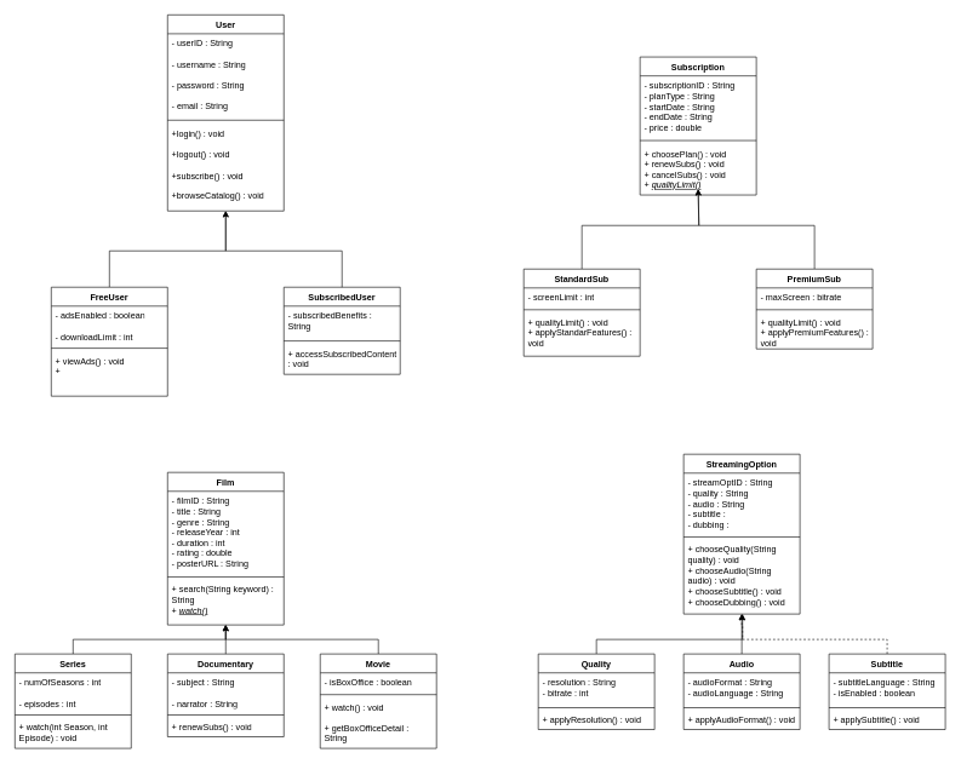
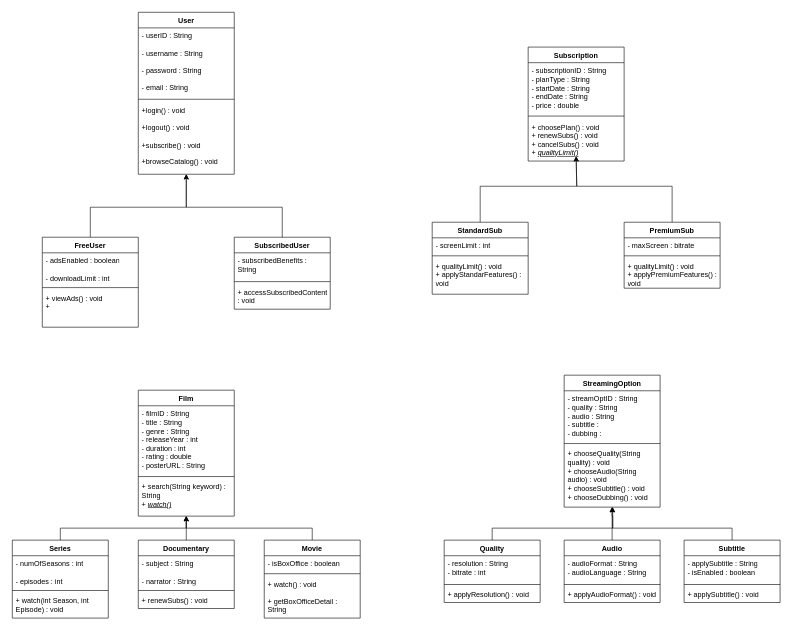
  <mxCell id="0" />
  <mxCell id="1" parent="0" />
  <mxCell id="2" value="Subscription" style="swimlane;fontStyle=1;align=center;verticalAlign=top;childLayout=stackLayout;horizontal=1;startSize=26;horizontalStack=0;resizeParent=1;resizeParentMax=0;resizeLast=0;collapsible=1;marginBottom=0;whiteSpace=wrap;html=1;" parent="1" vertex="1"><mxGeometry x="880" y="78" width="160" height="190" as="geometry" /></mxCell>
  <mxCell id="3" value="- subscriptionID : String&lt;div&gt;- planType : String&lt;/div&gt;&lt;div&gt;- startDate : String&lt;/div&gt;&lt;div&gt;- endDate : String&lt;/div&gt;&lt;div&gt;- price : double&lt;/div&gt;" style="text;strokeColor=none;fillColor=none;align=left;verticalAlign=top;spacingLeft=4;spacingRight=4;overflow=hidden;rotatable=0;points=[[0,0.5],[1,0.5]];portConstraint=eastwest;whiteSpace=wrap;html=1;" parent="2" vertex="1"><mxGeometry y="26" width="160" height="84" as="geometry" /></mxCell>
  <mxCell id="4" value="" style="line;strokeWidth=1;fillColor=none;align=left;verticalAlign=middle;spacingTop=-1;spacingLeft=3;spacingRight=3;rotatable=0;labelPosition=right;points=[];portConstraint=eastwest;strokeColor=inherit;" parent="2" vertex="1"><mxGeometry y="110" width="160" height="10" as="geometry" /></mxCell>
  <mxCell id="5" value="+ choosePlan() : void&lt;div&gt;+ renewSubs() : void&lt;/div&gt;&lt;div&gt;+ cancelSubs() : void&lt;/div&gt;&lt;div&gt;+ &lt;i style=&quot;&quot;&gt;&lt;u&gt;qualityLimit()&lt;/u&gt;&lt;/i&gt;&lt;/div&gt;" style="text;strokeColor=none;fillColor=none;align=left;verticalAlign=top;spacingLeft=4;spacingRight=4;overflow=hidden;rotatable=0;points=[[0,0.5],[1,0.5]];portConstraint=eastwest;whiteSpace=wrap;html=1;" parent="2" vertex="1"><mxGeometry y="120" width="160" height="70" as="geometry" /></mxCell>
  <mxCell id="6" value="Film" style="swimlane;fontStyle=1;align=center;verticalAlign=top;childLayout=stackLayout;horizontal=1;startSize=26;horizontalStack=0;resizeParent=1;resizeParentMax=0;resizeLast=0;collapsible=1;marginBottom=0;whiteSpace=wrap;html=1;" parent="1" vertex="1"><mxGeometry x="230" y="650" width="160" height="210" as="geometry" /></mxCell>
  <mxCell id="7" value="- filmID : String&lt;div&gt;- title : String&lt;/div&gt;&lt;div&gt;- genre : String&lt;/div&gt;&lt;div&gt;- releaseYear : int&lt;/div&gt;&lt;div&gt;- duration : int&lt;/div&gt;&lt;div&gt;- rating : double&lt;/div&gt;&lt;div&gt;- posterURL : String&lt;/div&gt;" style="text;strokeColor=none;fillColor=none;align=left;verticalAlign=top;spacingLeft=4;spacingRight=4;overflow=hidden;rotatable=0;points=[[0,0.5],[1,0.5]];portConstraint=eastwest;whiteSpace=wrap;html=1;" parent="6" vertex="1"><mxGeometry y="26" width="160" height="114" as="geometry" /></mxCell>
  <mxCell id="8" value="" style="line;strokeWidth=1;fillColor=none;align=left;verticalAlign=middle;spacingTop=-1;spacingLeft=3;spacingRight=3;rotatable=0;labelPosition=right;points=[];portConstraint=eastwest;strokeColor=inherit;" parent="6" vertex="1"><mxGeometry y="140" width="160" height="8" as="geometry" /></mxCell>
  <mxCell id="9" value="+ search(String keyword) : String&lt;div&gt;+ &lt;i&gt;&lt;u&gt;watch()&lt;/u&gt;&lt;/i&gt;&lt;/div&gt;" style="text;strokeColor=none;fillColor=none;align=left;verticalAlign=top;spacingLeft=4;spacingRight=4;overflow=hidden;rotatable=0;points=[[0,0.5],[1,0.5]];portConstraint=eastwest;whiteSpace=wrap;html=1;" parent="6" vertex="1"><mxGeometry y="148" width="160" height="62" as="geometry" /></mxCell>
  <mxCell id="10" value="StreamingOption" style="swimlane;fontStyle=1;align=center;verticalAlign=top;childLayout=stackLayout;horizontal=1;startSize=26;horizontalStack=0;resizeParent=1;resizeParentMax=0;resizeLast=0;collapsible=1;marginBottom=0;whiteSpace=wrap;html=1;" parent="1" vertex="1"><mxGeometry x="940" y="625" width="160" height="220" as="geometry" /></mxCell>
  <mxCell id="11" value="- streamOptID : String&lt;br&gt;- quality : String&lt;br&gt;- audio : String&lt;br&gt;- subtitle :&lt;div&gt;- dubbing :&lt;/div&gt;" style="text;strokeColor=none;fillColor=none;align=left;verticalAlign=top;spacingLeft=4;spacingRight=4;overflow=hidden;rotatable=0;points=[[0,0.5],[1,0.5]];portConstraint=eastwest;whiteSpace=wrap;html=1;" parent="10" vertex="1"><mxGeometry y="26" width="160" height="84" as="geometry" /></mxCell>
  <mxCell id="12" value="" style="line;strokeWidth=1;fillColor=none;align=left;verticalAlign=middle;spacingTop=-1;spacingLeft=3;spacingRight=3;rotatable=0;labelPosition=right;points=[];portConstraint=eastwest;strokeColor=inherit;" parent="10" vertex="1"><mxGeometry y="110" width="160" height="8" as="geometry" /></mxCell>
  <mxCell id="13" value="+ chooseQuality(String quality) : void&lt;br&gt;+ chooseAudio(String audio) : void&lt;br&gt;+ chooseSubtitle() : void&lt;br&gt;+ chooseDubbing() : void" style="text;strokeColor=none;fillColor=none;align=left;verticalAlign=top;spacingLeft=4;spacingRight=4;overflow=hidden;rotatable=0;points=[[0,0.5],[1,0.5]];portConstraint=eastwest;whiteSpace=wrap;html=1;" parent="10" vertex="1"><mxGeometry y="118" width="160" height="102" as="geometry" /></mxCell>
  <mxCell id="14" style="edgeStyle=orthogonalEdgeStyle;rounded=0;orthogonalLoop=1;jettySize=auto;html=1;" parent="1" source="15" target="67" edge="1"><mxGeometry relative="1" as="geometry"><Array as="points"><mxPoint x="150" y="345" /><mxPoint x="310" y="345" /></Array><mxPoint x="310" y="260" as="targetPoint" /></mxGeometry></mxCell>
  <mxCell id="15" value="FreeUser" style="swimlane;fontStyle=1;align=center;verticalAlign=top;childLayout=stackLayout;horizontal=1;startSize=26;horizontalStack=0;resizeParent=1;resizeParentMax=0;resizeLast=0;collapsible=1;marginBottom=0;whiteSpace=wrap;html=1;" parent="1" vertex="1"><mxGeometry x="70" y="395" width="160" height="150" as="geometry" /></mxCell>
  <mxCell id="16" value="- adsEnabled : boolean&lt;div&gt;&lt;br&gt;&lt;/div&gt;&lt;div&gt;- downloadLimit : int&lt;/div&gt;" style="text;strokeColor=none;fillColor=none;align=left;verticalAlign=top;spacingLeft=4;spacingRight=4;overflow=hidden;rotatable=0;points=[[0,0.5],[1,0.5]];portConstraint=eastwest;whiteSpace=wrap;html=1;" parent="15" vertex="1"><mxGeometry y="26" width="160" height="54" as="geometry" /></mxCell>
  <mxCell id="17" value="" style="line;strokeWidth=1;fillColor=none;align=left;verticalAlign=middle;spacingTop=-1;spacingLeft=3;spacingRight=3;rotatable=0;labelPosition=right;points=[];portConstraint=eastwest;strokeColor=inherit;" parent="15" vertex="1"><mxGeometry y="80" width="160" height="8" as="geometry" /></mxCell>
  <mxCell id="18" value="+ viewAds() : void&lt;div&gt;+&amp;nbsp;&lt;/div&gt;" style="text;strokeColor=none;fillColor=none;align=left;verticalAlign=top;spacingLeft=4;spacingRight=4;overflow=hidden;rotatable=0;points=[[0,0.5],[1,0.5]];portConstraint=eastwest;whiteSpace=wrap;html=1;" parent="15" vertex="1"><mxGeometry y="88" width="160" height="62" as="geometry" /></mxCell>
  <mxCell id="19" value="SubscribedUser" style="swimlane;fontStyle=1;align=center;verticalAlign=top;childLayout=stackLayout;horizontal=1;startSize=26;horizontalStack=0;resizeParent=1;resizeParentMax=0;resizeLast=0;collapsible=1;marginBottom=0;whiteSpace=wrap;html=1;" parent="1" vertex="1"><mxGeometry x="390" y="395" width="160" height="120" as="geometry" /></mxCell>
  <mxCell id="20" value="- subscribedBenefits : String&lt;div&gt;&lt;br&gt;&lt;/div&gt;" style="text;strokeColor=none;fillColor=none;align=left;verticalAlign=top;spacingLeft=4;spacingRight=4;overflow=hidden;rotatable=0;points=[[0,0.5],[1,0.5]];portConstraint=eastwest;whiteSpace=wrap;html=1;" parent="19" vertex="1"><mxGeometry y="26" width="160" height="44" as="geometry" /></mxCell>
  <mxCell id="21" value="" style="line;strokeWidth=1;fillColor=none;align=left;verticalAlign=middle;spacingTop=-1;spacingLeft=3;spacingRight=3;rotatable=0;labelPosition=right;points=[];portConstraint=eastwest;strokeColor=inherit;" parent="19" vertex="1"><mxGeometry y="70" width="160" height="8" as="geometry" /></mxCell>
  <mxCell id="22" value="+ accessSubscribedContent : void" style="text;strokeColor=none;fillColor=none;align=left;verticalAlign=top;spacingLeft=4;spacingRight=4;overflow=hidden;rotatable=0;points=[[0,0.5],[1,0.5]];portConstraint=eastwest;whiteSpace=wrap;html=1;" parent="19" vertex="1"><mxGeometry y="78" width="160" height="42" as="geometry" /></mxCell>
  <mxCell id="23" style="edgeStyle=orthogonalEdgeStyle;rounded=0;orthogonalLoop=1;jettySize=auto;html=1;" parent="1" source="19" edge="1"><mxGeometry relative="1" as="geometry"><Array as="points"><mxPoint x="470" y="345" /><mxPoint x="310" y="345" /></Array><mxPoint x="310" y="290" as="targetPoint" /></mxGeometry></mxCell>
  <mxCell id="24" style="edgeStyle=orthogonalEdgeStyle;rounded=0;orthogonalLoop=1;jettySize=auto;html=1;" parent="1" source="25" edge="1"><mxGeometry relative="1" as="geometry"><mxPoint x="960" y="260" as="targetPoint" /><Array as="points"><mxPoint x="1120" y="310" /><mxPoint x="961" y="310" /><mxPoint x="961" y="260" /></Array></mxGeometry></mxCell>
  <mxCell id="25" value="PremiumSub" style="swimlane;fontStyle=1;align=center;verticalAlign=top;childLayout=stackLayout;horizontal=1;startSize=26;horizontalStack=0;resizeParent=1;resizeParentMax=0;resizeLast=0;collapsible=1;marginBottom=0;whiteSpace=wrap;html=1;" parent="1" vertex="1"><mxGeometry x="1040" y="370" width="160" height="110" as="geometry" /></mxCell>
  <mxCell id="26" value="- maxScreen : bitrate" style="text;strokeColor=none;fillColor=none;align=left;verticalAlign=top;spacingLeft=4;spacingRight=4;overflow=hidden;rotatable=0;points=[[0,0.5],[1,0.5]];portConstraint=eastwest;whiteSpace=wrap;html=1;" parent="25" vertex="1"><mxGeometry y="26" width="160" height="26" as="geometry" /></mxCell>
  <mxCell id="27" value="" style="line;strokeWidth=1;fillColor=none;align=left;verticalAlign=middle;spacingTop=-1;spacingLeft=3;spacingRight=3;rotatable=0;labelPosition=right;points=[];portConstraint=eastwest;strokeColor=inherit;" parent="25" vertex="1"><mxGeometry y="52" width="160" height="8" as="geometry" /></mxCell>
  <mxCell id="28" value="+ qualityLimit() : void&lt;div&gt;+ applyPremiumFeatures() : void&lt;/div&gt;" style="text;strokeColor=none;fillColor=none;align=left;verticalAlign=top;spacingLeft=4;spacingRight=4;overflow=hidden;rotatable=0;points=[[0,0.5],[1,0.5]];portConstraint=eastwest;whiteSpace=wrap;html=1;" parent="25" vertex="1"><mxGeometry y="60" width="160" height="50" as="geometry" /></mxCell>
  <mxCell id="29" style="edgeStyle=orthogonalEdgeStyle;rounded=0;orthogonalLoop=1;jettySize=auto;html=1;" parent="1" source="30" edge="1"><mxGeometry relative="1" as="geometry"><mxPoint x="960" y="260" as="targetPoint" /><Array as="points"><mxPoint x="800" y="310" /><mxPoint x="961" y="310" /><mxPoint x="961" y="260" /></Array></mxGeometry></mxCell>
  <mxCell id="30" value="StandardSub" style="swimlane;fontStyle=1;align=center;verticalAlign=top;childLayout=stackLayout;horizontal=1;startSize=26;horizontalStack=0;resizeParent=1;resizeParentMax=0;resizeLast=0;collapsible=1;marginBottom=0;whiteSpace=wrap;html=1;" parent="1" vertex="1"><mxGeometry x="720" y="370" width="160" height="120" as="geometry" /></mxCell>
  <mxCell id="31" value="- screenLimit : int" style="text;strokeColor=none;fillColor=none;align=left;verticalAlign=top;spacingLeft=4;spacingRight=4;overflow=hidden;rotatable=0;points=[[0,0.5],[1,0.5]];portConstraint=eastwest;whiteSpace=wrap;html=1;" parent="30" vertex="1"><mxGeometry y="26" width="160" height="26" as="geometry" /></mxCell>
  <mxCell id="32" value="" style="line;strokeWidth=1;fillColor=none;align=left;verticalAlign=middle;spacingTop=-1;spacingLeft=3;spacingRight=3;rotatable=0;labelPosition=right;points=[];portConstraint=eastwest;strokeColor=inherit;" parent="30" vertex="1"><mxGeometry y="52" width="160" height="8" as="geometry" /></mxCell>
  <mxCell id="33" value="+ qualityLimit() : void&lt;div&gt;+ applyStandarFeatures() : void&lt;/div&gt;" style="text;strokeColor=none;fillColor=none;align=left;verticalAlign=top;spacingLeft=4;spacingRight=4;overflow=hidden;rotatable=0;points=[[0,0.5],[1,0.5]];portConstraint=eastwest;whiteSpace=wrap;html=1;" parent="30" vertex="1"><mxGeometry y="60" width="160" height="60" as="geometry" /></mxCell>
  <mxCell id="34" style="edgeStyle=orthogonalEdgeStyle;rounded=0;orthogonalLoop=1;jettySize=auto;html=1;" parent="1" source="35" edge="1"><mxGeometry relative="1" as="geometry"><mxPoint x="310" y="860" as="targetPoint" /><Array as="points"><mxPoint x="100" y="880" /><mxPoint x="310" y="880" /></Array></mxGeometry></mxCell>
  <mxCell id="35" value="Series" style="swimlane;fontStyle=1;align=center;verticalAlign=top;childLayout=stackLayout;horizontal=1;startSize=26;horizontalStack=0;resizeParent=1;resizeParentMax=0;resizeLast=0;collapsible=1;marginBottom=0;whiteSpace=wrap;html=1;" parent="1" vertex="1"><mxGeometry x="20" y="900" width="160" height="130" as="geometry" /></mxCell>
  <mxCell id="36" value="- numOfSeasons : int&lt;div&gt;&lt;br&gt;&lt;div&gt;- episodes : int&lt;/div&gt;&lt;/div&gt;" style="text;strokeColor=none;fillColor=none;align=left;verticalAlign=top;spacingLeft=4;spacingRight=4;overflow=hidden;rotatable=0;points=[[0,0.5],[1,0.5]];portConstraint=eastwest;whiteSpace=wrap;html=1;" parent="35" vertex="1"><mxGeometry y="26" width="160" height="54" as="geometry" /></mxCell>
  <mxCell id="37" value="" style="line;strokeWidth=1;fillColor=none;align=left;verticalAlign=middle;spacingTop=-1;spacingLeft=3;spacingRight=3;rotatable=0;labelPosition=right;points=[];portConstraint=eastwest;strokeColor=inherit;" parent="35" vertex="1"><mxGeometry y="80" width="160" height="8" as="geometry" /></mxCell>
  <mxCell id="38" value="+ watch(int Season, int Episode) : void" style="text;strokeColor=none;fillColor=none;align=left;verticalAlign=top;spacingLeft=4;spacingRight=4;overflow=hidden;rotatable=0;points=[[0,0.5],[1,0.5]];portConstraint=eastwest;whiteSpace=wrap;html=1;" parent="35" vertex="1"><mxGeometry y="88" width="160" height="42" as="geometry" /></mxCell>
  <mxCell id="39" value="Documentary" style="swimlane;fontStyle=1;align=center;verticalAlign=top;childLayout=stackLayout;horizontal=1;startSize=26;horizontalStack=0;resizeParent=1;resizeParentMax=0;resizeLast=0;collapsible=1;marginBottom=0;whiteSpace=wrap;html=1;" parent="1" vertex="1"><mxGeometry x="230" y="900" width="160" height="114" as="geometry" /></mxCell>
  <mxCell id="40" value="- subject : String&lt;div&gt;&lt;br&gt;&lt;/div&gt;&lt;div&gt;- narrator : String&lt;/div&gt;" style="text;strokeColor=none;fillColor=none;align=left;verticalAlign=top;spacingLeft=4;spacingRight=4;overflow=hidden;rotatable=0;points=[[0,0.5],[1,0.5]];portConstraint=eastwest;whiteSpace=wrap;html=1;" parent="39" vertex="1"><mxGeometry y="26" width="160" height="54" as="geometry" /></mxCell>
  <mxCell id="41" value="" style="line;strokeWidth=1;fillColor=none;align=left;verticalAlign=middle;spacingTop=-1;spacingLeft=3;spacingRight=3;rotatable=0;labelPosition=right;points=[];portConstraint=eastwest;strokeColor=inherit;" parent="39" vertex="1"><mxGeometry y="80" width="160" height="8" as="geometry" /></mxCell>
  <mxCell id="42" value="+ renewSubs() : void" style="text;strokeColor=none;fillColor=none;align=left;verticalAlign=top;spacingLeft=4;spacingRight=4;overflow=hidden;rotatable=0;points=[[0,0.5],[1,0.5]];portConstraint=eastwest;whiteSpace=wrap;html=1;" parent="39" vertex="1"><mxGeometry y="88" width="160" height="26" as="geometry" /></mxCell>
  <mxCell id="43" style="edgeStyle=orthogonalEdgeStyle;rounded=0;orthogonalLoop=1;jettySize=auto;html=1;" parent="1" source="44" edge="1"><mxGeometry relative="1" as="geometry"><mxPoint x="310" y="860" as="targetPoint" /><Array as="points"><mxPoint x="520" y="880" /><mxPoint x="310" y="880" /></Array></mxGeometry></mxCell>
  <mxCell id="44" value="Movie" style="swimlane;fontStyle=1;align=center;verticalAlign=top;childLayout=stackLayout;horizontal=1;startSize=26;horizontalStack=0;resizeParent=1;resizeParentMax=0;resizeLast=0;collapsible=1;marginBottom=0;whiteSpace=wrap;html=1;" parent="1" vertex="1"><mxGeometry x="440" y="900" width="160" height="130" as="geometry" /></mxCell>
  <mxCell id="45" value="- isBoxOffice : boolean" style="text;strokeColor=none;fillColor=none;align=left;verticalAlign=top;spacingLeft=4;spacingRight=4;overflow=hidden;rotatable=0;points=[[0,0.5],[1,0.5]];portConstraint=eastwest;whiteSpace=wrap;html=1;" parent="44" vertex="1"><mxGeometry y="26" width="160" height="26" as="geometry" /></mxCell>
  <mxCell id="46" value="" style="line;strokeWidth=1;fillColor=none;align=left;verticalAlign=middle;spacingTop=-1;spacingLeft=3;spacingRight=3;rotatable=0;labelPosition=right;points=[];portConstraint=eastwest;strokeColor=inherit;" parent="44" vertex="1"><mxGeometry y="52" width="160" height="8" as="geometry" /></mxCell>
  <mxCell id="47" value="+ watch() : void&lt;div&gt;&lt;br&gt;&lt;/div&gt;&lt;div&gt;+ getBoxOfficeDetail : String&lt;/div&gt;" style="text;strokeColor=none;fillColor=none;align=left;verticalAlign=top;spacingLeft=4;spacingRight=4;overflow=hidden;rotatable=0;points=[[0,0.5],[1,0.5]];portConstraint=eastwest;whiteSpace=wrap;html=1;" parent="44" vertex="1"><mxGeometry y="60" width="160" height="70" as="geometry" /></mxCell>
  <mxCell id="48" style="edgeStyle=orthogonalEdgeStyle;rounded=0;orthogonalLoop=1;jettySize=auto;html=1;" parent="1" source="39" edge="1"><mxGeometry relative="1" as="geometry"><mxPoint x="310" y="860" as="targetPoint" /></mxGeometry></mxCell>
  <mxCell id="49" style="edgeStyle=orthogonalEdgeStyle;rounded=0;orthogonalLoop=1;jettySize=auto;html=1;" parent="1" source="50" target="13" edge="1"><mxGeometry relative="1" as="geometry"><mxPoint x="1020" y="860" as="targetPoint" /><Array as="points"><mxPoint x="820" y="880" /><mxPoint x="1021" y="880" /></Array></mxGeometry></mxCell>
  <mxCell id="50" value="Quality" style="swimlane;fontStyle=1;align=center;verticalAlign=top;childLayout=stackLayout;horizontal=1;startSize=26;horizontalStack=0;resizeParent=1;resizeParentMax=0;resizeLast=0;collapsible=1;marginBottom=0;whiteSpace=wrap;html=1;" parent="1" vertex="1"><mxGeometry x="740" y="900" width="160" height="104" as="geometry" /></mxCell>
  <mxCell id="51" value="- resolution : String&lt;div&gt;- bitrate : int&lt;/div&gt;" style="text;strokeColor=none;fillColor=none;align=left;verticalAlign=top;spacingLeft=4;spacingRight=4;overflow=hidden;rotatable=0;points=[[0,0.5],[1,0.5]];portConstraint=eastwest;whiteSpace=wrap;html=1;" parent="50" vertex="1"><mxGeometry y="26" width="160" height="44" as="geometry" /></mxCell>
  <mxCell id="52" value="" style="line;strokeWidth=1;fillColor=none;align=left;verticalAlign=middle;spacingTop=-1;spacingLeft=3;spacingRight=3;rotatable=0;labelPosition=right;points=[];portConstraint=eastwest;strokeColor=inherit;" parent="50" vertex="1"><mxGeometry y="70" width="160" height="8" as="geometry" /></mxCell>
  <mxCell id="53" value="+ applyResolution() : void" style="text;strokeColor=none;fillColor=none;align=left;verticalAlign=top;spacingLeft=4;spacingRight=4;overflow=hidden;rotatable=0;points=[[0,0.5],[1,0.5]];portConstraint=eastwest;whiteSpace=wrap;html=1;" parent="50" vertex="1"><mxGeometry y="78" width="160" height="26" as="geometry" /></mxCell>
  <mxCell id="54" style="edgeStyle=orthogonalEdgeStyle;rounded=0;orthogonalLoop=1;jettySize=auto;html=1;entryX=0.5;entryY=1;entryDx=0;entryDy=0;entryPerimeter=0;" parent="1" source="55" target="13" edge="1"><mxGeometry relative="1" as="geometry"><mxPoint x="1020" y="860" as="targetPoint" /></mxGeometry></mxCell>
  <mxCell id="55" value="Audio" style="swimlane;fontStyle=1;align=center;verticalAlign=top;childLayout=stackLayout;horizontal=1;startSize=26;horizontalStack=0;resizeParent=1;resizeParentMax=0;resizeLast=0;collapsible=1;marginBottom=0;whiteSpace=wrap;html=1;" parent="1" vertex="1"><mxGeometry x="940" y="900" width="160" height="104" as="geometry" /></mxCell>
  <mxCell id="56" value="- audioFormat : String&lt;div&gt;- audioLanguage : String&lt;/div&gt;" style="text;strokeColor=none;fillColor=none;align=left;verticalAlign=top;spacingLeft=4;spacingRight=4;overflow=hidden;rotatable=0;points=[[0,0.5],[1,0.5]];portConstraint=eastwest;whiteSpace=wrap;html=1;" parent="55" vertex="1"><mxGeometry y="26" width="160" height="44" as="geometry" /></mxCell>
  <mxCell id="57" value="" style="line;strokeWidth=1;fillColor=none;align=left;verticalAlign=middle;spacingTop=-1;spacingLeft=3;spacingRight=3;rotatable=0;labelPosition=right;points=[];portConstraint=eastwest;strokeColor=inherit;" parent="55" vertex="1"><mxGeometry y="70" width="160" height="8" as="geometry" /></mxCell>
  <mxCell id="58" value="+ applyAudioFormat() : void" style="text;strokeColor=none;fillColor=none;align=left;verticalAlign=top;spacingLeft=4;spacingRight=4;overflow=hidden;rotatable=0;points=[[0,0.5],[1,0.5]];portConstraint=eastwest;whiteSpace=wrap;html=1;" parent="55" vertex="1"><mxGeometry y="78" width="160" height="26" as="geometry" /></mxCell>
- <mxCell id="59" style="edgeStyle=orthogonalEdgeStyle;rounded=0;orthogonalLoop=1;jettySize=auto;html=1;entryX=0.5;entryY=1;entryDx=0;entryDy=0;dashed=1;" parent="1" source="60" target="10" edge="1"><mxGeometry relative="1" as="geometry"><mxPoint x="1020" y="860" as="targetPoint" /><Array as="points"><mxPoint x="1220" y="880" /><mxPoint x="1021" y="880" /><mxPoint x="1021" y="860" /><mxPoint x="1020" y="860" /></Array></mxGeometry></mxCell>
+ <mxCell id="59" style="edgeStyle=orthogonalEdgeStyle;rounded=0;orthogonalLoop=1;jettySize=auto;html=1;entryX=0.5;entryY=1;entryDx=0;entryDy=0;" parent="1" source="60" target="10" edge="1"><mxGeometry relative="1" as="geometry"><mxPoint x="1020" y="860" as="targetPoint" /><Array as="points"><mxPoint x="1220" y="880" /><mxPoint x="1021" y="880" /><mxPoint x="1021" y="860" /><mxPoint x="1020" y="860" /></Array></mxGeometry></mxCell>
  <mxCell id="60" value="Subtitle" style="swimlane;fontStyle=1;align=center;verticalAlign=top;childLayout=stackLayout;horizontal=1;startSize=26;horizontalStack=0;resizeParent=1;resizeParentMax=0;resizeLast=0;collapsible=1;marginBottom=0;whiteSpace=wrap;html=1;" parent="1" vertex="1"><mxGeometry x="1140" y="900" width="160" height="104" as="geometry" /></mxCell>
- <mxCell id="61" value="- subtitleLanguage : String&lt;div&gt;- isEnabled : boolean&lt;/div&gt;" style="text;strokeColor=none;fillColor=none;align=left;verticalAlign=top;spacingLeft=4;spacingRight=4;overflow=hidden;rotatable=0;points=[[0,0.5],[1,0.5]];portConstraint=eastwest;whiteSpace=wrap;html=1;" parent="60" vertex="1"><mxGeometry y="26" width="160" height="44" as="geometry" /></mxCell>
+ <mxCell id="61" value="- applySubtitle : String&lt;div&gt;- isEnabled : boolean&lt;/div&gt;" style="text;strokeColor=none;fillColor=none;align=left;verticalAlign=top;spacingLeft=4;spacingRight=4;overflow=hidden;rotatable=0;points=[[0,0.5],[1,0.5]];portConstraint=eastwest;whiteSpace=wrap;html=1;" parent="60" vertex="1"><mxGeometry y="26" width="160" height="44" as="geometry" /></mxCell>
  <mxCell id="62" value="" style="line;strokeWidth=1;fillColor=none;align=left;verticalAlign=middle;spacingTop=-1;spacingLeft=3;spacingRight=3;rotatable=0;labelPosition=right;points=[];portConstraint=eastwest;strokeColor=inherit;" parent="60" vertex="1"><mxGeometry y="70" width="160" height="8" as="geometry" /></mxCell>
  <mxCell id="63" value="+ applySubtitle() : void" style="text;strokeColor=none;fillColor=none;align=left;verticalAlign=top;spacingLeft=4;spacingRight=4;overflow=hidden;rotatable=0;points=[[0,0.5],[1,0.5]];portConstraint=eastwest;whiteSpace=wrap;html=1;" parent="60" vertex="1"><mxGeometry y="78" width="160" height="26" as="geometry" /></mxCell>
  <mxCell id="64" value="User" style="swimlane;fontStyle=1;align=center;verticalAlign=top;childLayout=stackLayout;horizontal=1;startSize=26;horizontalStack=0;resizeParent=1;resizeParentMax=0;resizeLast=0;collapsible=1;marginBottom=0;whiteSpace=wrap;html=1;" vertex="1" parent="1"><mxGeometry x="230" y="20" width="160" height="270" as="geometry" /></mxCell>
  <mxCell id="65" value="&lt;div&gt;&lt;span style=&quot;text-wrap: nowrap;&quot;&gt;- userID : String&lt;/span&gt;&lt;/div&gt;&lt;div&gt;&lt;br&gt;&lt;/div&gt;&lt;div&gt;&lt;span style=&quot;text-wrap: nowrap;&quot;&gt;- username : String&lt;/span&gt;&lt;/div&gt;&lt;span style=&quot;text-wrap: nowrap;&quot;&gt;&lt;div&gt;&lt;br&gt;&lt;/div&gt;- password : String&lt;/span&gt;&lt;br style=&quot;padding: 0px; margin: 0px; text-wrap: nowrap;&quot;&gt;&lt;br style=&quot;padding: 0px; margin: 0px; text-wrap: nowrap;&quot;&gt;&lt;span style=&quot;text-wrap: nowrap;&quot;&gt;- email : String&lt;/span&gt;" style="text;strokeColor=none;fillColor=none;align=left;verticalAlign=top;spacingLeft=4;spacingRight=4;overflow=hidden;rotatable=0;points=[[0,0.5],[1,0.5]];portConstraint=eastwest;whiteSpace=wrap;html=1;" vertex="1" parent="64"><mxGeometry y="26" width="160" height="114" as="geometry" /></mxCell>
  <mxCell id="66" value="" style="line;strokeWidth=1;fillColor=none;align=left;verticalAlign=middle;spacingTop=-1;spacingLeft=3;spacingRight=3;rotatable=0;labelPosition=right;points=[];portConstraint=eastwest;strokeColor=inherit;" vertex="1" parent="64"><mxGeometry y="140" width="160" height="10" as="geometry" /></mxCell>
  <mxCell id="67" value="+login() : void&lt;div&gt;&lt;br&gt;&lt;/div&gt;&lt;div&gt;+logout() : void&lt;/div&gt;&lt;div&gt;&lt;br&gt;&lt;/div&gt;&lt;div&gt;+subscribe() : void&lt;/div&gt;&lt;div&gt;&lt;br&gt;&lt;/div&gt;&lt;div&gt;+browseCatalog() : void&lt;/div&gt;" style="text;strokeColor=none;fillColor=none;align=left;verticalAlign=top;spacingLeft=4;spacingRight=4;overflow=hidden;rotatable=0;points=[[0,0.5],[1,0.5]];portConstraint=eastwest;whiteSpace=wrap;html=1;" vertex="1" parent="64"><mxGeometry y="150" width="160" height="120" as="geometry" /></mxCell>
